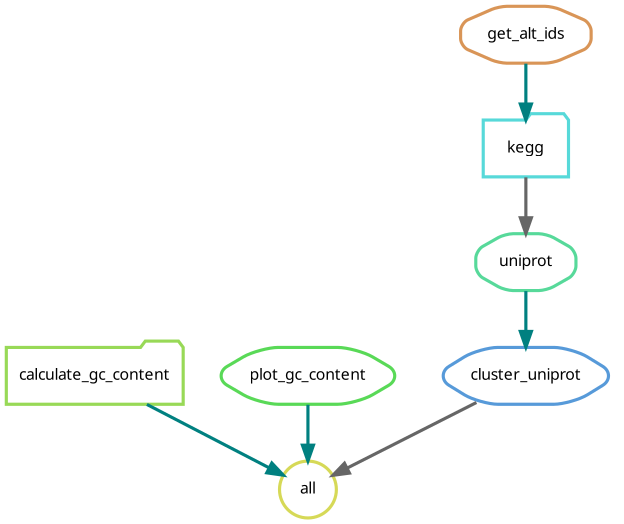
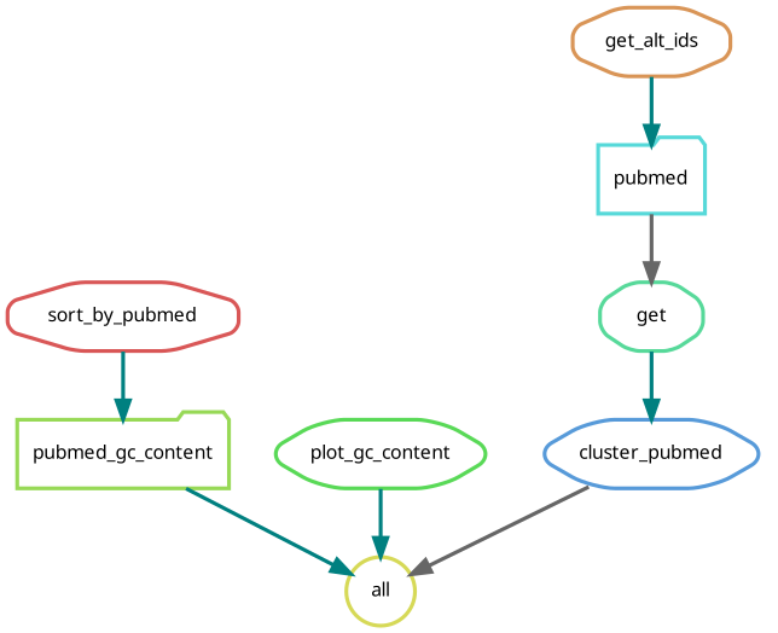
  digraph {
    bgcolor=white
    node [fontname=sans fontsize=10 penwidth=2 shape=octagon style=rounded]
    edge [color=teal penwidth=2]
    n1 [color="0.17 0.6 0.85" label=all shape=circle]
-   n2 [color="0.25 0.6 0.85" label=calculate_gc_content shape=folder]
+   n2 [color="0.25 0.6 0.85" label=pubmed_gc_content shape=folder]
    n3 [color="0.33 0.6 0.85" label=plot_gc_content shape=hexagon]
-   n5 [color="0.42 0.6 0.85" label=uniprot]
-   n6 [color="0.58 0.6 0.85" label=cluster_uniprot shape=hexagon]
-   n7 [color="0.50 0.6 0.85" label=kegg shape=folder]
+   n4 [color="0.00 0.6 0.85" label=sort_by_pubmed]
+   n5 [color="0.42 0.6 0.85" label=get]
+   n6 [color="0.58 0.6 0.85" label=cluster_pubmed shape=hexagon]
+   n7 [color="0.50 0.6 0.85" label=pubmed shape=folder]
    n8 [color="0.08 0.6 0.85" label=get_alt_ids]
    n2 -> n1
    n3 -> n1
+   n4 -> n2
    n5 -> n6
    n6 -> n1 [color=gray40]
    n7 -> n5 [color=gray40]
    n8 -> n7
  }
